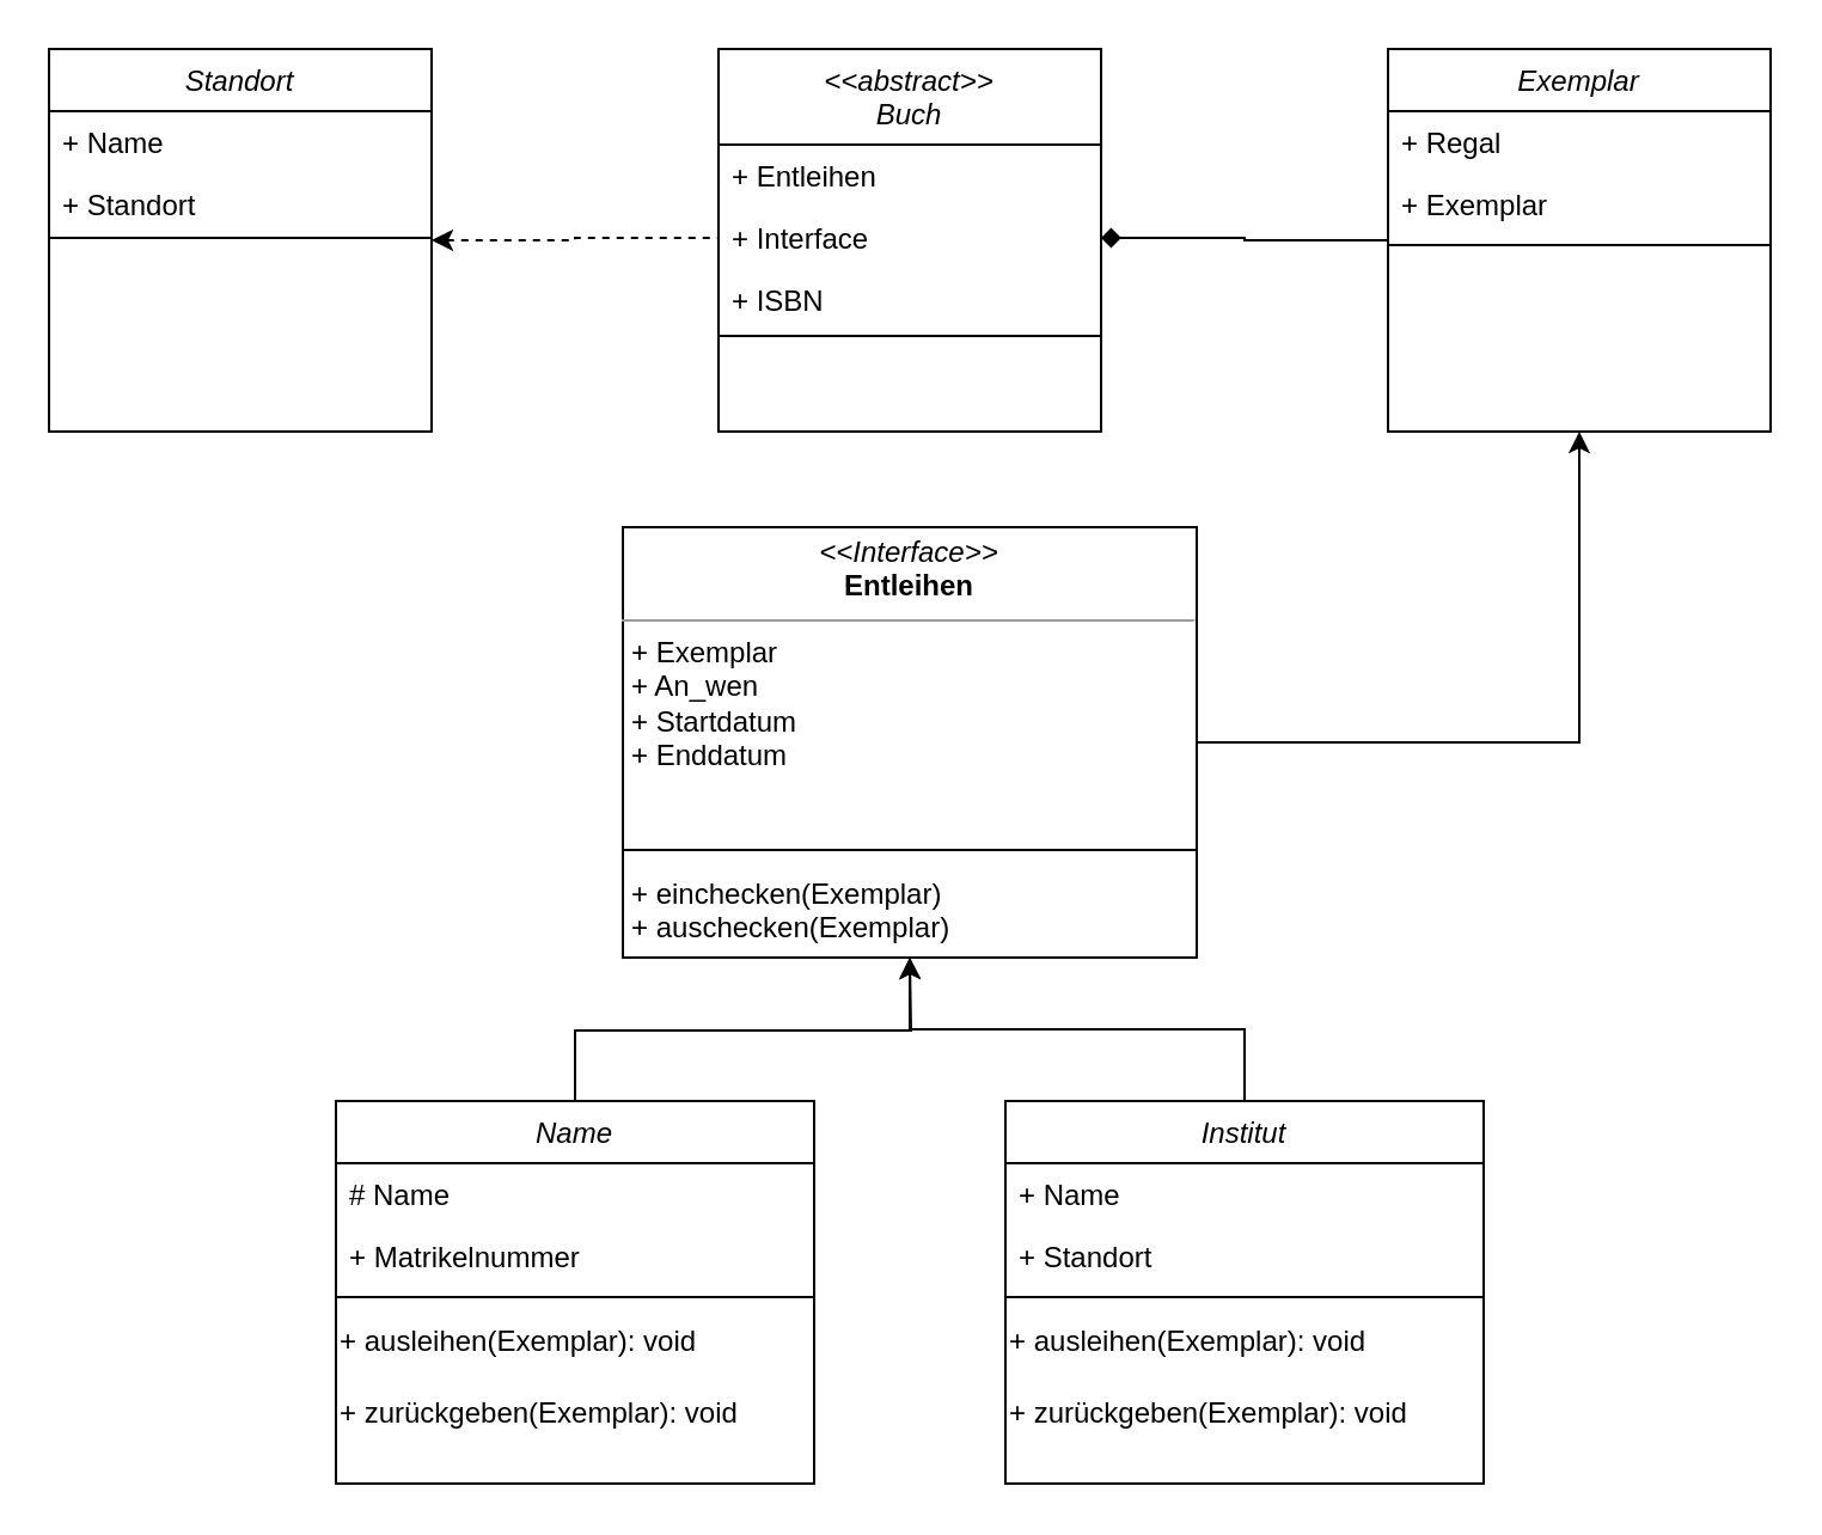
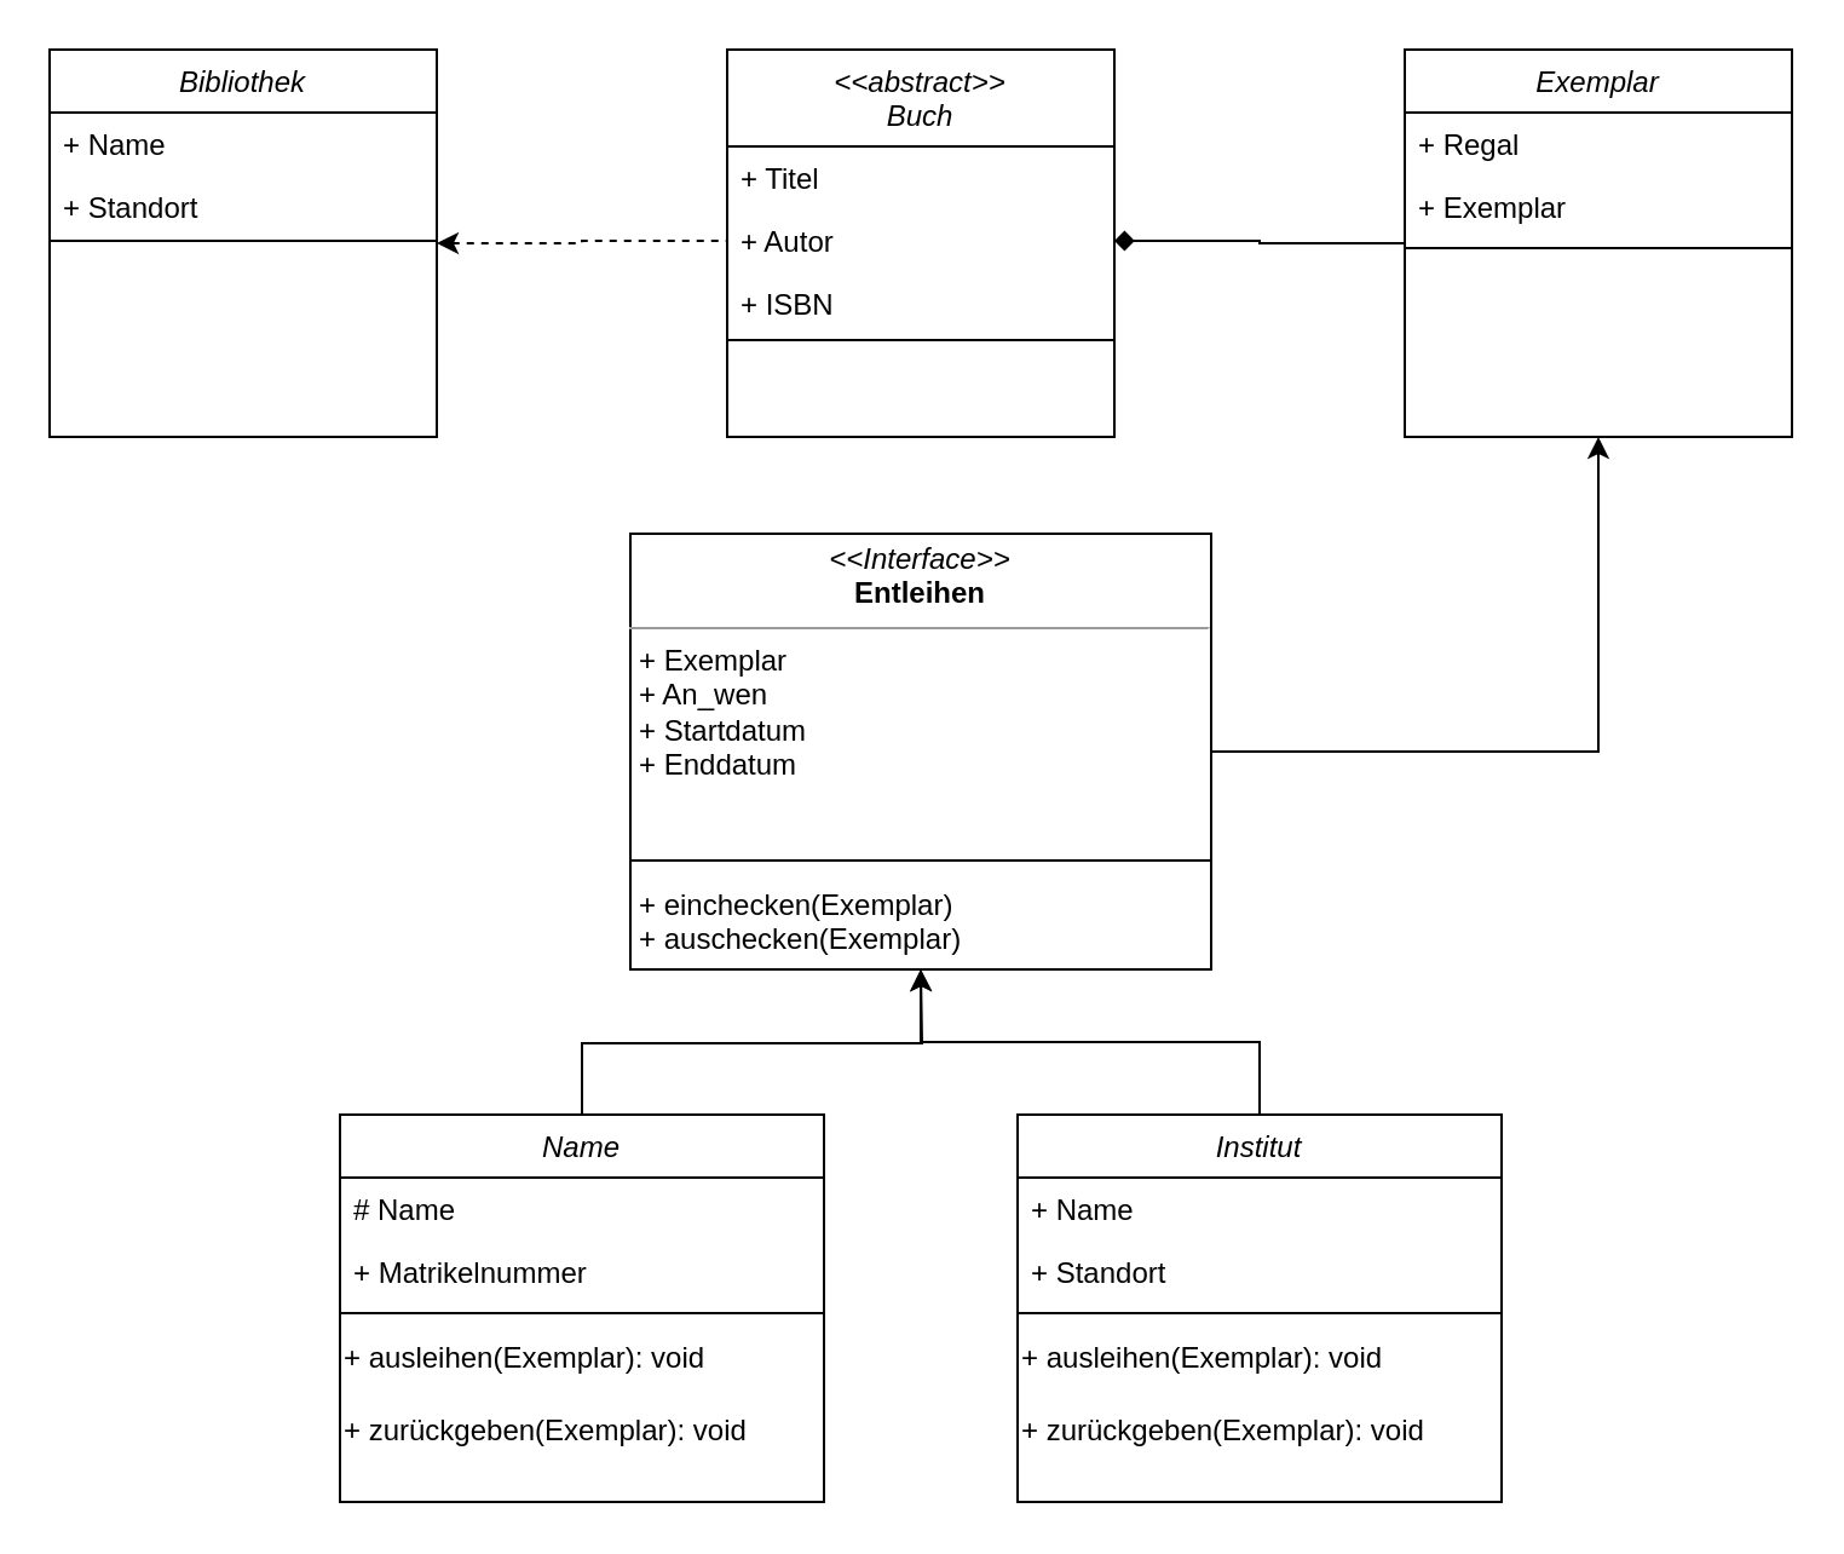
  <mxCell id="0" />
  <mxCell id="1" parent="0" />
- <mxCell id="2" value="Standort" style="swimlane;fontStyle=2;align=center;verticalAlign=top;childLayout=stackLayout;horizontal=1;startSize=26;horizontalStack=0;resizeParent=1;resizeLast=0;collapsible=1;marginBottom=0;rounded=0;shadow=0;strokeWidth=1;" parent="1" vertex="1"><mxGeometry x="20" y="20" width="160" height="160" as="geometry"><mxRectangle x="230" y="140" width="160" height="26" as="alternateBounds" /></mxGeometry></mxCell>
+ <mxCell id="2" value="Bibliothek" style="swimlane;fontStyle=2;align=center;verticalAlign=top;childLayout=stackLayout;horizontal=1;startSize=26;horizontalStack=0;resizeParent=1;resizeLast=0;collapsible=1;marginBottom=0;rounded=0;shadow=0;strokeWidth=1;" parent="1" vertex="1"><mxGeometry x="20" y="20" width="160" height="160" as="geometry"><mxRectangle x="230" y="140" width="160" height="26" as="alternateBounds" /></mxGeometry></mxCell>
  <mxCell id="3" value="+ Name" style="text;align=left;verticalAlign=top;spacingLeft=4;spacingRight=4;overflow=hidden;rotatable=0;points=[[0,0.5],[1,0.5]];portConstraint=eastwest;" parent="2" vertex="1"><mxGeometry y="26" width="160" height="26" as="geometry" /></mxCell>
  <mxCell id="4" value="+ Standort" style="text;align=left;verticalAlign=top;spacingLeft=4;spacingRight=4;overflow=hidden;rotatable=0;points=[[0,0.5],[1,0.5]];portConstraint=eastwest;rounded=0;shadow=0;html=0;" parent="2" vertex="1"><mxGeometry y="52" width="160" height="26" as="geometry" /></mxCell>
  <mxCell id="5" value="" style="line;html=1;strokeWidth=1;align=left;verticalAlign=middle;spacingTop=-1;spacingLeft=3;spacingRight=3;rotatable=0;labelPosition=right;points=[];portConstraint=eastwest;" parent="2" vertex="1"><mxGeometry y="78" width="160" height="2" as="geometry" /></mxCell>
  <mxCell id="6" value="&lt;&lt;abstract&gt;&gt;&#10;Buch&#10;" style="swimlane;fontStyle=2;align=center;verticalAlign=top;childLayout=stackLayout;horizontal=1;startSize=40;horizontalStack=0;resizeParent=1;resizeLast=0;collapsible=1;marginBottom=0;rounded=0;shadow=0;strokeWidth=1;" vertex="1" parent="1"><mxGeometry x="300" y="20" width="160" height="160" as="geometry"><mxRectangle x="230" y="140" width="160" height="26" as="alternateBounds" /></mxGeometry></mxCell>
- <mxCell id="7" value="+ Entleihen" style="text;align=left;verticalAlign=top;spacingLeft=4;spacingRight=4;overflow=hidden;rotatable=0;points=[[0,0.5],[1,0.5]];portConstraint=eastwest;" vertex="1" parent="6"><mxGeometry y="40" width="160" height="26" as="geometry" /></mxCell>
- <mxCell id="8" value="+ Interface" style="text;align=left;verticalAlign=top;spacingLeft=4;spacingRight=4;overflow=hidden;rotatable=0;points=[[0,0.5],[1,0.5]];portConstraint=eastwest;rounded=0;shadow=0;html=0;" vertex="1" parent="6"><mxGeometry y="66" width="160" height="26" as="geometry" /></mxCell>
+ <mxCell id="7" value="+ Titel" style="text;align=left;verticalAlign=top;spacingLeft=4;spacingRight=4;overflow=hidden;rotatable=0;points=[[0,0.5],[1,0.5]];portConstraint=eastwest;" vertex="1" parent="6"><mxGeometry y="40" width="160" height="26" as="geometry" /></mxCell>
+ <mxCell id="8" value="+ Autor" style="text;align=left;verticalAlign=top;spacingLeft=4;spacingRight=4;overflow=hidden;rotatable=0;points=[[0,0.5],[1,0.5]];portConstraint=eastwest;rounded=0;shadow=0;html=0;" vertex="1" parent="6"><mxGeometry y="66" width="160" height="26" as="geometry" /></mxCell>
  <mxCell id="9" value="+ ISBN" style="text;align=left;verticalAlign=top;spacingLeft=4;spacingRight=4;overflow=hidden;rotatable=0;points=[[0,0.5],[1,0.5]];portConstraint=eastwest;rounded=0;shadow=0;html=0;" vertex="1" parent="6"><mxGeometry y="92" width="160" height="26" as="geometry" /></mxCell>
  <mxCell id="10" style="edgeStyle=orthogonalEdgeStyle;rounded=0;orthogonalLoop=1;jettySize=auto;html=1;entryX=1;entryY=0.5;entryDx=0;entryDy=0;endArrow=diamond;" edge="1" parent="1" source="11" target="8"><mxGeometry relative="1" as="geometry" /></mxCell>
  <mxCell id="11" value="Exemplar" style="swimlane;fontStyle=2;align=center;verticalAlign=top;childLayout=stackLayout;horizontal=1;startSize=26;horizontalStack=0;resizeParent=1;resizeLast=0;collapsible=1;marginBottom=0;rounded=0;shadow=0;strokeWidth=1;" vertex="1" parent="1"><mxGeometry x="580" y="20" width="160" height="160" as="geometry"><mxRectangle x="230" y="140" width="160" height="26" as="alternateBounds" /></mxGeometry></mxCell>
  <mxCell id="12" value="+ Regal" style="text;align=left;verticalAlign=top;spacingLeft=4;spacingRight=4;overflow=hidden;rotatable=0;points=[[0,0.5],[1,0.5]];portConstraint=eastwest;" vertex="1" parent="11"><mxGeometry y="26" width="160" height="26" as="geometry" /></mxCell>
  <mxCell id="13" value="+ Exemplar" style="text;align=left;verticalAlign=top;spacingLeft=4;spacingRight=4;overflow=hidden;rotatable=0;points=[[0,0.5],[1,0.5]];portConstraint=eastwest;" vertex="1" parent="11"><mxGeometry y="52" width="160" height="26" as="geometry" /></mxCell>
  <mxCell id="14" value="" style="line;html=1;strokeWidth=1;align=left;verticalAlign=middle;spacingTop=-1;spacingLeft=3;spacingRight=3;rotatable=0;labelPosition=right;points=[];portConstraint=eastwest;" vertex="1" parent="11"><mxGeometry y="78" width="160" height="8" as="geometry" /></mxCell>
  <mxCell id="15" style="edgeStyle=orthogonalEdgeStyle;rounded=0;orthogonalLoop=1;jettySize=auto;html=1;exitX=0.5;exitY=0;exitDx=0;exitDy=0;" edge="1" parent="1" source="16"><mxGeometry relative="1" as="geometry"><mxPoint x="380" y="400" as="targetPoint" /></mxGeometry></mxCell>
  <mxCell id="16" value="Name" style="swimlane;fontStyle=2;align=center;verticalAlign=top;childLayout=stackLayout;horizontal=1;startSize=26;horizontalStack=0;resizeParent=1;resizeLast=0;collapsible=1;marginBottom=0;rounded=0;shadow=0;strokeWidth=1;" vertex="1" parent="1"><mxGeometry x="140" y="460" width="200" height="160" as="geometry"><mxRectangle x="230" y="140" width="160" height="26" as="alternateBounds" /></mxGeometry></mxCell>
  <mxCell id="17" value="# Name" style="text;align=left;verticalAlign=top;spacingLeft=4;spacingRight=4;overflow=hidden;rotatable=0;points=[[0,0.5],[1,0.5]];portConstraint=eastwest;" vertex="1" parent="16"><mxGeometry y="26" width="200" height="26" as="geometry" /></mxCell>
  <mxCell id="18" value="+ Matrikelnummer" style="text;align=left;verticalAlign=top;spacingLeft=4;spacingRight=4;overflow=hidden;rotatable=0;points=[[0,0.5],[1,0.5]];portConstraint=eastwest;rounded=0;shadow=0;html=0;" vertex="1" parent="16"><mxGeometry y="52" width="200" height="26" as="geometry" /></mxCell>
  <mxCell id="19" value="" style="line;html=1;strokeWidth=1;align=left;verticalAlign=middle;spacingTop=-1;spacingLeft=3;spacingRight=3;rotatable=0;labelPosition=right;points=[];portConstraint=eastwest;" vertex="1" parent="16"><mxGeometry y="78" width="200" height="8" as="geometry" /></mxCell>
  <mxCell id="20" value="+ ausleihen(Exemplar): void" style="text;html=1;align=left;verticalAlign=middle;resizable=0;points=[];autosize=1;strokeColor=none;fillColor=none;" vertex="1" parent="16"><mxGeometry y="86" width="200" height="30" as="geometry" /></mxCell>
  <mxCell id="21" value="+ zurückgeben(Exemplar): void" style="text;html=1;align=left;verticalAlign=middle;resizable=0;points=[];autosize=1;strokeColor=none;fillColor=none;" vertex="1" parent="16"><mxGeometry y="116" width="200" height="30" as="geometry" /></mxCell>
  <mxCell id="22" value="" style="endArrow=none;html=1;rounded=0;exitX=0;exitY=0.75;exitDx=0;exitDy=0;entryX=1;entryY=0.75;entryDx=0;entryDy=0;" edge="1" parent="1" source="6" target="6"><mxGeometry width="50" height="50" relative="1" as="geometry"><mxPoint x="300" y="250" as="sourcePoint" /><mxPoint x="350" y="200" as="targetPoint" /></mxGeometry></mxCell>
  <mxCell id="23" style="edgeStyle=orthogonalEdgeStyle;rounded=0;orthogonalLoop=1;jettySize=auto;html=1;entryX=0.5;entryY=1;entryDx=0;entryDy=0;" edge="1" parent="1" source="24" target="31"><mxGeometry relative="1" as="geometry" /></mxCell>
  <mxCell id="24" value="Institut" style="swimlane;fontStyle=2;align=center;verticalAlign=top;childLayout=stackLayout;horizontal=1;startSize=26;horizontalStack=0;resizeParent=1;resizeLast=0;collapsible=1;marginBottom=0;rounded=0;shadow=0;strokeWidth=1;" vertex="1" parent="1"><mxGeometry x="420" y="460" width="200" height="160" as="geometry"><mxRectangle x="230" y="140" width="160" height="26" as="alternateBounds" /></mxGeometry></mxCell>
  <mxCell id="25" value="+ Name" style="text;align=left;verticalAlign=top;spacingLeft=4;spacingRight=4;overflow=hidden;rotatable=0;points=[[0,0.5],[1,0.5]];portConstraint=eastwest;" vertex="1" parent="24"><mxGeometry y="26" width="200" height="26" as="geometry" /></mxCell>
  <mxCell id="26" value="+ Standort" style="text;align=left;verticalAlign=top;spacingLeft=4;spacingRight=4;overflow=hidden;rotatable=0;points=[[0,0.5],[1,0.5]];portConstraint=eastwest;rounded=0;shadow=0;html=0;" vertex="1" parent="24"><mxGeometry y="52" width="200" height="26" as="geometry" /></mxCell>
  <mxCell id="27" value="" style="line;html=1;strokeWidth=1;align=left;verticalAlign=middle;spacingTop=-1;spacingLeft=3;spacingRight=3;rotatable=0;labelPosition=right;points=[];portConstraint=eastwest;" vertex="1" parent="24"><mxGeometry y="78" width="200" height="8" as="geometry" /></mxCell>
  <mxCell id="28" value="+ ausleihen(Exemplar): void" style="text;html=1;align=left;verticalAlign=middle;resizable=0;points=[];autosize=1;strokeColor=none;fillColor=none;" vertex="1" parent="24"><mxGeometry y="86" width="200" height="30" as="geometry" /></mxCell>
  <mxCell id="29" value="+ zurückgeben(Exemplar): void" style="text;html=1;align=left;verticalAlign=middle;resizable=0;points=[];autosize=1;strokeColor=none;fillColor=none;" vertex="1" parent="24"><mxGeometry y="116" width="200" height="30" as="geometry" /></mxCell>
  <mxCell id="30" style="edgeStyle=orthogonalEdgeStyle;rounded=0;orthogonalLoop=1;jettySize=auto;html=1;entryX=0.5;entryY=1;entryDx=0;entryDy=0;" edge="1" parent="1" source="31" target="11"><mxGeometry relative="1" as="geometry" /></mxCell>
  <mxCell id="31" value="&lt;p style=&quot;margin:0px;margin-top:4px;text-align:center;&quot;&gt;&lt;i&gt;&amp;lt;&amp;lt;Interface&amp;gt;&amp;gt;&lt;/i&gt;&lt;br&gt;&lt;b&gt;Entleihen&lt;/b&gt;&lt;/p&gt;&lt;hr size=&quot;1&quot;&gt;&lt;p style=&quot;margin:0px;margin-left:4px;&quot;&gt;+ Exemplar&lt;br&gt;+ An_wen&lt;/p&gt;&lt;p style=&quot;margin:0px;margin-left:4px;&quot;&gt;+ Startdatum&lt;/p&gt;&lt;p style=&quot;margin:0px;margin-left:4px;&quot;&gt;+ Enddatum&lt;/p&gt;&lt;p style=&quot;margin:0px;margin-left:4px;&quot;&gt;&lt;span style=&quot;background-color: initial;&quot;&gt;&lt;br&gt;&lt;/span&gt;&lt;/p&gt;&lt;p style=&quot;margin:0px;margin-left:4px;&quot;&gt;&lt;span style=&quot;background-color: initial;&quot;&gt;&lt;br&gt;&lt;/span&gt;&lt;/p&gt;&lt;p style=&quot;margin:0px;margin-left:4px;&quot;&gt;&lt;span style=&quot;background-color: initial;&quot;&gt;&lt;br&gt;&lt;/span&gt;&lt;/p&gt;&lt;p style=&quot;margin:0px;margin-left:4px;&quot;&gt;&lt;span style=&quot;background-color: initial;&quot;&gt;+ einchecken(Exemplar)&lt;/span&gt;&lt;/p&gt;&lt;p style=&quot;margin:0px;margin-left:4px;&quot;&gt;+ auschecken(Exemplar)&lt;/p&gt;" style="verticalAlign=top;align=left;overflow=fill;html=1;whiteSpace=wrap;" vertex="1" parent="1"><mxGeometry x="260" y="220" width="240" height="180" as="geometry" /></mxCell>
  <mxCell id="32" style="edgeStyle=orthogonalEdgeStyle;rounded=0;orthogonalLoop=1;jettySize=auto;html=1;entryX=0;entryY=0.5;entryDx=0;entryDy=0;startArrow=classic;startFill=1;endArrow=none;endFill=0;dashed=1;" edge="1" parent="1" source="2" target="8"><mxGeometry relative="1" as="geometry" /></mxCell>
  <mxCell id="33" value="" style="endArrow=none;html=1;rounded=0;entryX=0;entryY=0.75;entryDx=0;entryDy=0;exitX=1;exitY=0.75;exitDx=0;exitDy=0;" edge="1" parent="1" source="31" target="31"><mxGeometry width="50" height="50" relative="1" as="geometry"><mxPoint x="90" y="400" as="sourcePoint" /><mxPoint x="140" y="350" as="targetPoint" /></mxGeometry></mxCell>
